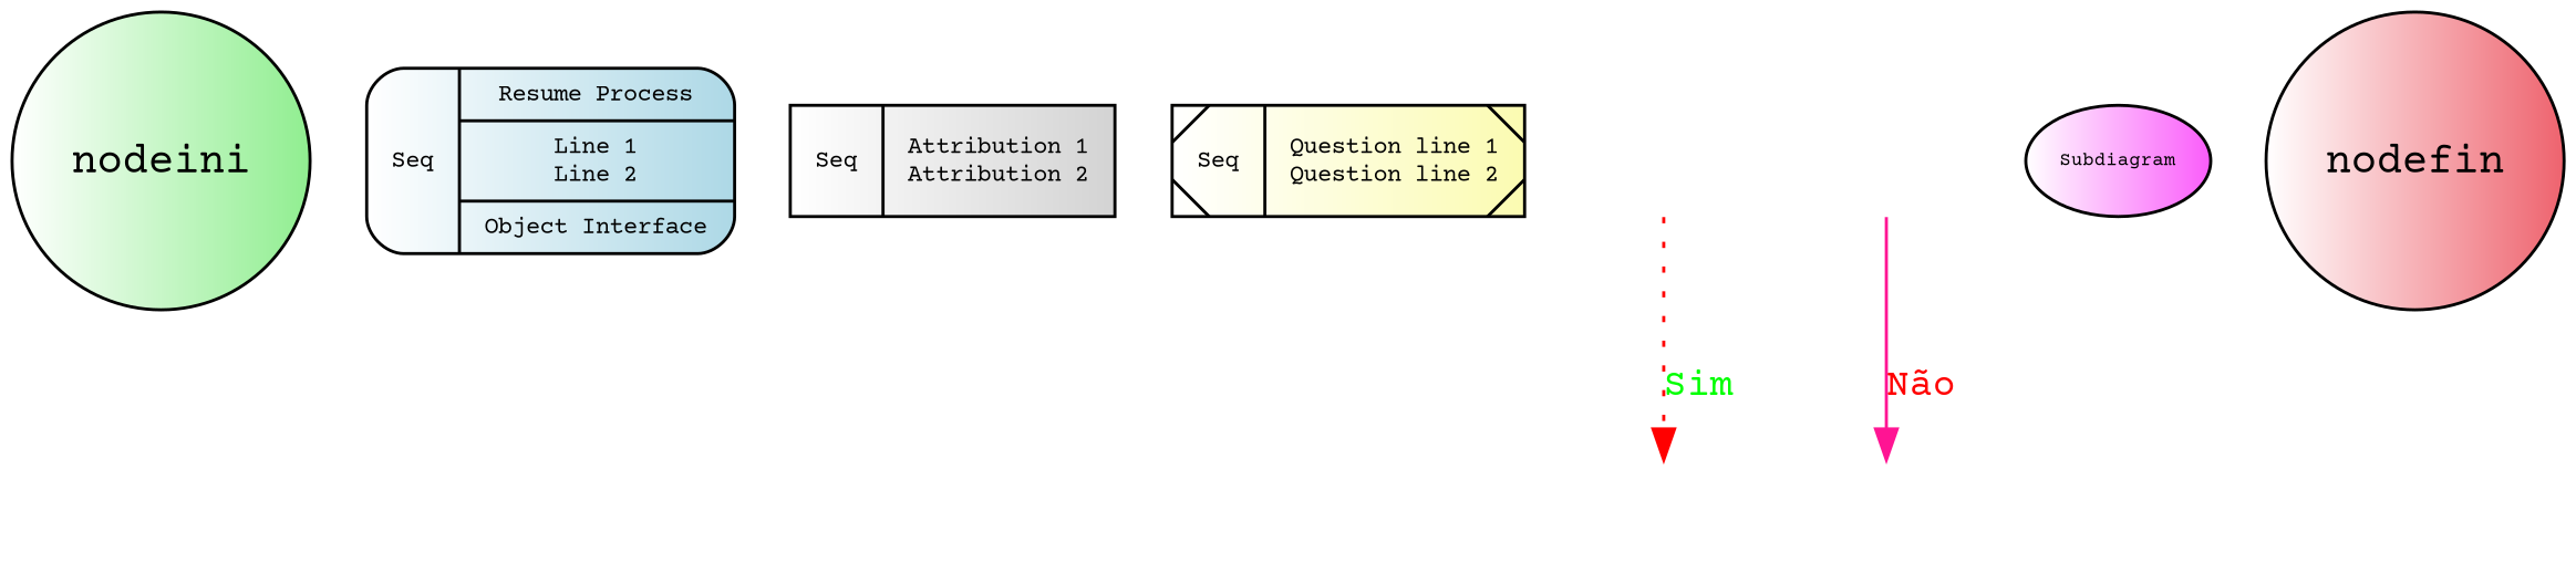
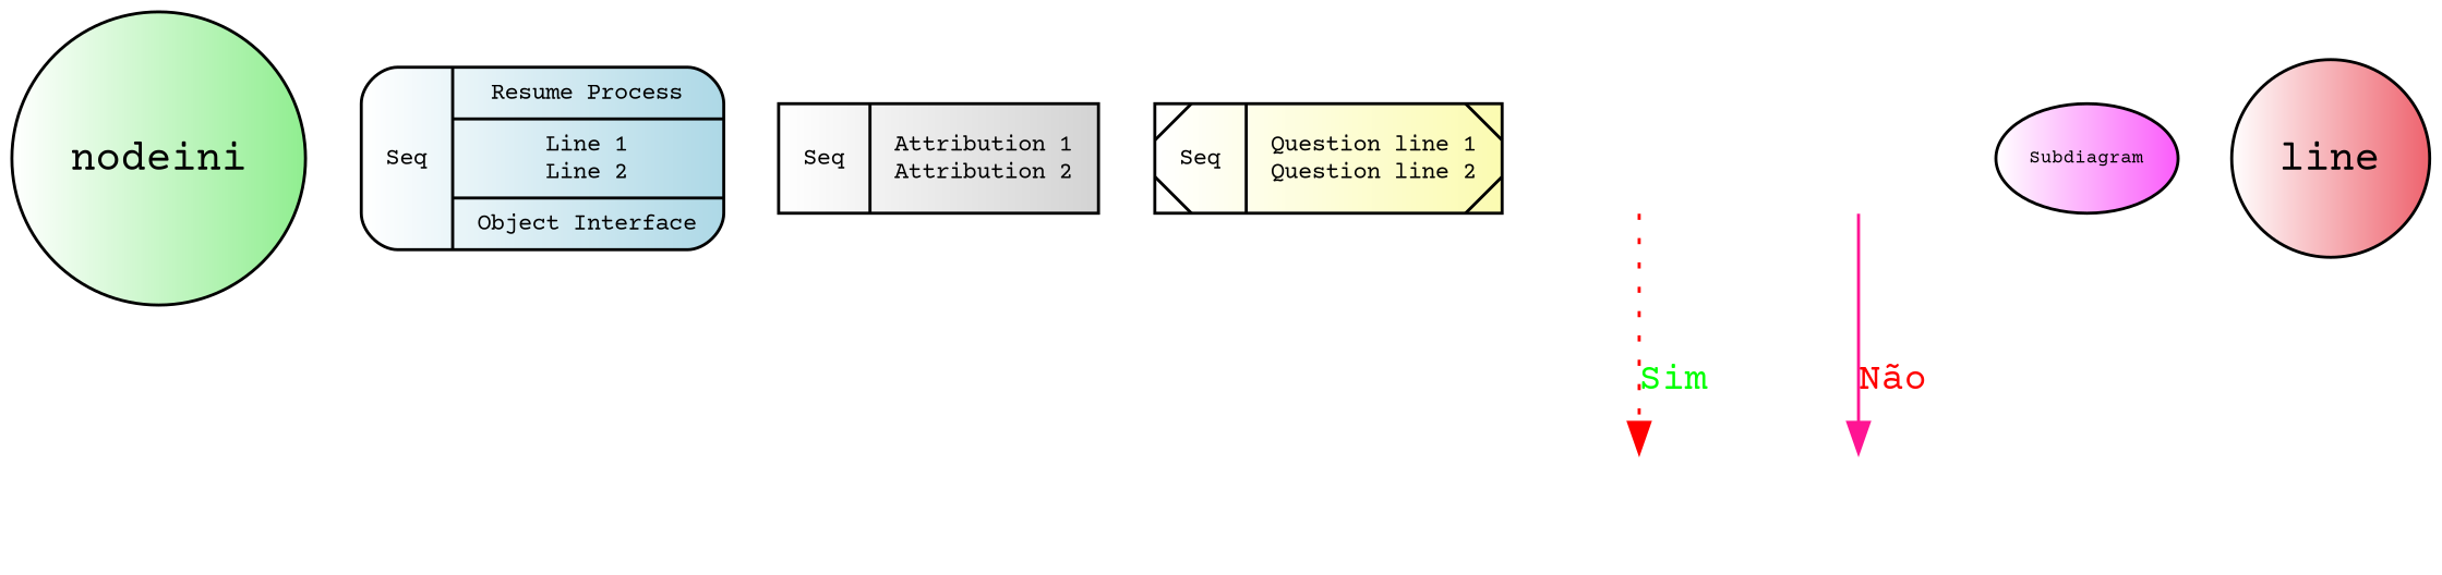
  digraph {
    fontname="Courier Prime"
    node [shape=none style=filled fontname="Courier Prime" fontsize=8]
    edge [fontname="Courier Prime" fontsize=12]
    nodeini [fillcolor="white:lightgreen" shape=circle fontsize=""]
    n2 [fillcolor="white:lightblue" label="Seq|{Resume Process|Line 1\nLine 2|Object Interface}" shape=record style="rounded,filled"]
    n3 [fillcolor="white:lightgray" label="Seq|{Attribution 1\nAttribution 2}" shape=record]
    n4 [fillcolor="white:#fbfbb1" label="Seq|{Question line 1\nQuestion line 2}" shape=record style="diagonals,filled"]
    node004 [style=invisible]
    node005 [style=invisible]
    node006 [style=invisible]
    node007 [style=invisible]
    n9 [fillcolor="white:#fa5cfa" fontsize=6 label=Subdiagram shape=ellipse]
-   nodefin [fillcolor="white:#ee636e" shape=circle fontsize=""]
+   nodefin [fillcolor="white:#ee636e" shape=circle label=line fontsize=""]
    node004 -> node005 [color=red fontcolor=green label=Sim style=dotted]
    node006 -> node007 [color=deeppink fontcolor=red label="Não" style=solid]
  }
